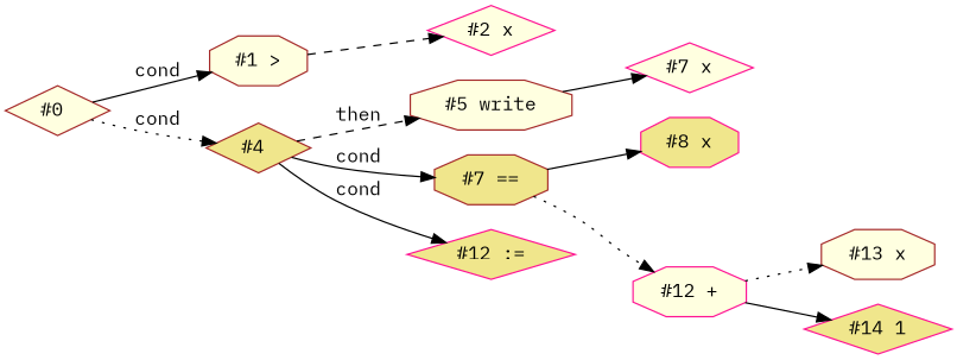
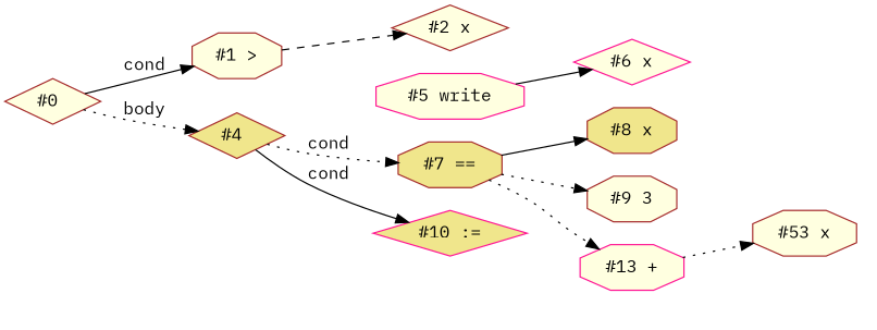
  digraph {
    fontname="IBM Plex Mono"
    rankdir=LR
    node [color=brown fillcolor=lightyellow fontname="IBM Plex Mono" shape=octagon style=filled]
    edge [fontname="IBM Plex Mono" style=solid]
    "#1 >"
    "#0 " [shape=diamond]
    "#4 " [fillcolor=khaki shape=diamond]
-   "#2 x" [color=deeppink shape=diamond]
-   "#5 write"
+   "#2 x" [shape=diamond]
+   "#5 write" [color=deeppink]
    "#7 ==" [fillcolor=khaki]
-   "#10 :=" [color=deeppink fillcolor=khaki shape=diamond label="#12 :="]
-   "#6 x" [color=deeppink shape=diamond label="#7 x"]
-   "#8 x" [color=deeppink fillcolor=khaki]
-   "#12 +" [color=deeppink]
-   "#13 x"
-   "#14 1" [color=deeppink fillcolor=khaki shape=diamond]
+   "#10 :=" [color=deeppink fillcolor=khaki shape=diamond]
+   "#6 x" [color=deeppink shape=diamond]
+   "#8 x" [fillcolor=khaki]
+   "#9 3"
+   "#12 +" [color=deeppink label="#13 +"]
+   "#13 x" [label="#53 x"]
    "#1 >" -> "#2 x" [style=dashed]
    "#0 " -> "#1 >" [label=cond]
-   "#0 " -> "#4 " [label=cond style=dotted]
-   "#4 " -> "#5 write" [label=then style=dashed]
-   "#4 " -> "#7 ==" [label=cond]
+   "#0 " -> "#4 " [label=body style=dotted]
+   "#4 " -> "#7 ==" [label=cond style=dotted]
    "#4 " -> "#10 :=" [label=cond]
    "#5 write" -> "#6 x"
    "#7 ==" -> "#8 x"
+   "#7 ==" -> "#9 3" [style=dotted]
    "#7 ==" -> "#12 +" [style=dotted]
    "#12 +" -> "#13 x" [style=dotted]
-   "#12 +" -> "#14 1"
  }
